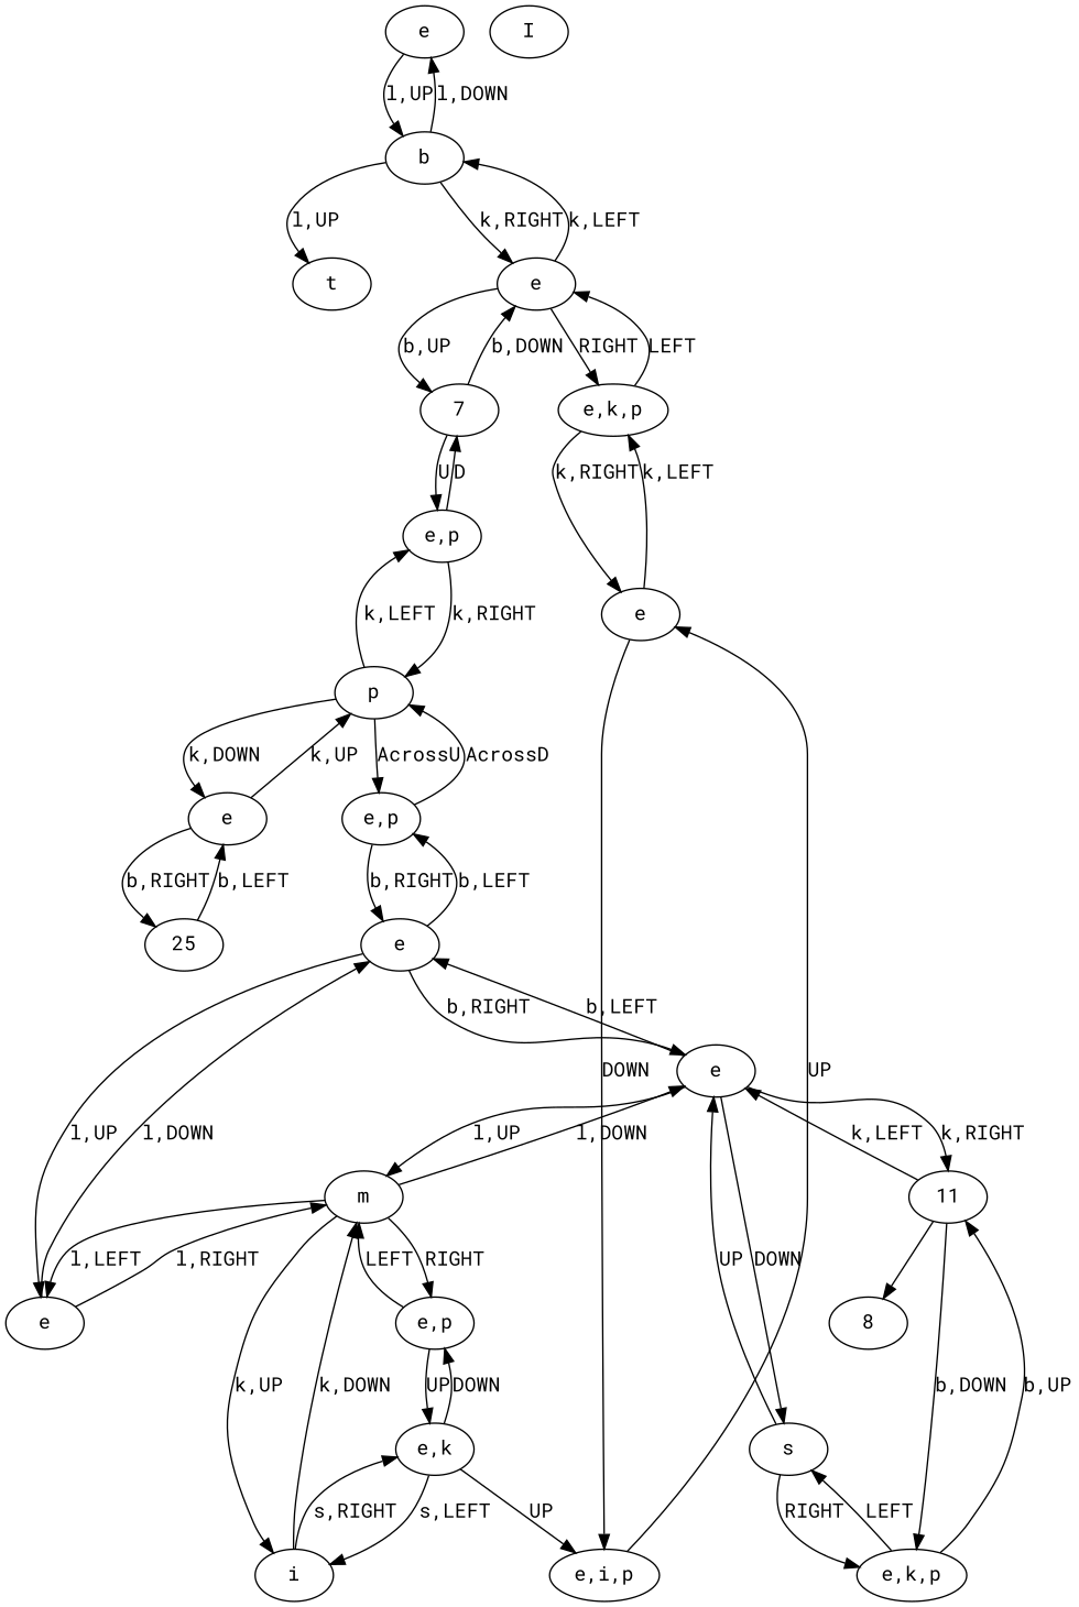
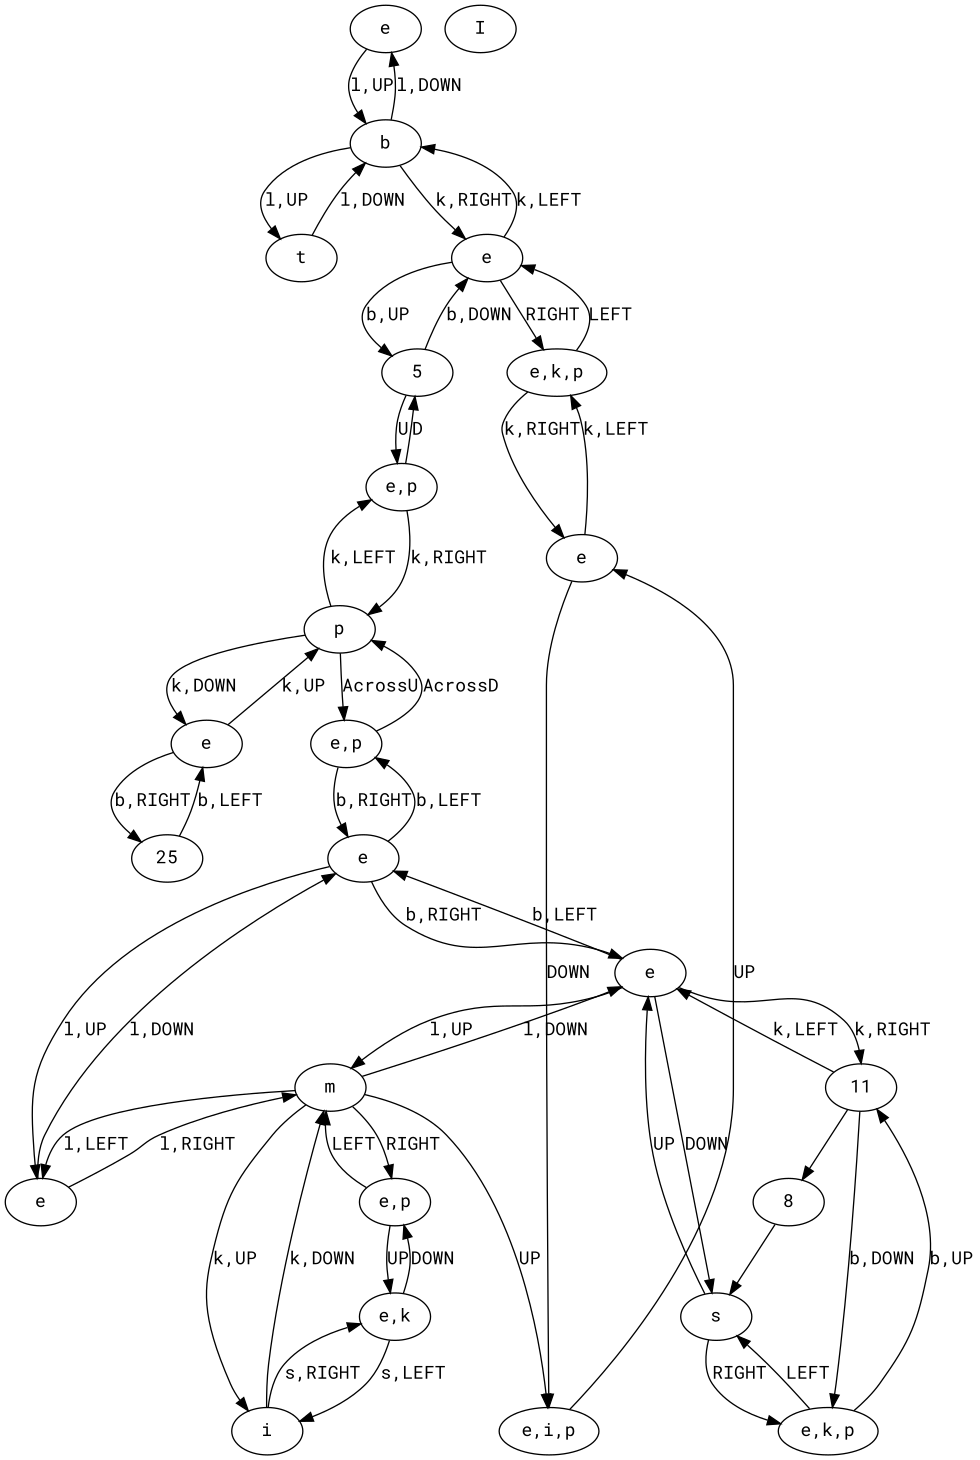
  digraph {
    fontname="Roboto Mono"
    node [fontname="Roboto Mono"]
    edge [fontname="Roboto Mono"]
    n1 [label=e]
    n2 [label=b]
    n3 [label=t]
    n4 [label=e]
    n5 [label="e,p"]
    n6 [label=m]
    n7 [label="e,k"]
    n8 [label=e]
    n9 [label=e]
    n10 [label=i]
    n11 [label="e,i,p"]
    n12 [label="e,p"]
    n13 [label=p]
-   5 [label=7]
+   5
    n15 [label="e,p"]
    n16 [label=e]
    n17 [label=e]
    n18 [label=25]
    n19 [label="e,k,p"]
    n20 [label=I]
    n21 [label=e]
    n22 [label=s]
    n23 [label="e,k,p"]
    8
    11
    n1 -> n2 [label="l,UP"]
    n2 -> n1 [label="l,DOWN"]
    n2 -> n3 [label="l,UP"]
    n2 -> n4 [label="k,RIGHT"]
+   n3 -> n2 [label="l,DOWN"]
    n4 -> n2 [label="k,LEFT"]
    n4 -> 5 [label="b,UP"]
    n4 -> n19 [label=RIGHT]
    n5 -> n6 [label=LEFT]
    n5 -> n7 [label=UP]
    n6 -> n5 [label=RIGHT]
    n6 -> n8 [label="l,DOWN"]
    n6 -> n9 [label="l,LEFT"]
    n6 -> n10 [label="k,UP"]
    n7 -> n5 [label=DOWN]
    n7 -> n10 [label="s,LEFT"]
-   n7 -> n11 [label=UP]
+   n6 -> n11 [label=UP]
    n8 -> n6 [label="l,UP"]
    n8 -> n17 [label="b,LEFT"]
    n8 -> n22 [label=DOWN]
    n8 -> 11 [label="k,RIGHT"]
    n9 -> n6 [label="l,RIGHT"]
    n9 -> n17 [label="l,DOWN"]
    n10 -> n6 [label="k,DOWN"]
    n10 -> n7 [label="s,RIGHT"]
    n11 -> n21 [label=UP]
    n12 -> n13 [label="k,RIGHT"]
    n12 -> 5 [label=D]
    n13 -> n12 [label="k,LEFT"]
    n13 -> n15 [label=AcrossU]
    n13 -> n16 [label="k,DOWN"]
    5 -> n4 [label="b,DOWN"]
    5 -> n12 [label=U]
    n15 -> n13 [label=AcrossD]
    n15 -> n17 [label="b,RIGHT"]
    n16 -> n13 [label="k,UP"]
    n16 -> n18 [label="b,RIGHT"]
    n17 -> n8 [label="b,RIGHT"]
    n17 -> n9 [label="l,UP"]
    n17 -> n15 [label="b,LEFT"]
    n18 -> n16 [label="b,LEFT"]
    n19 -> n4 [label=LEFT]
    n19 -> n21 [label="k,RIGHT"]
    n21 -> n11 [label=DOWN]
    n21 -> n19 [label="k,LEFT"]
    n22 -> n8 [label=UP]
    n22 -> n23 [label=RIGHT]
    n23 -> n22 [label=LEFT]
    n23 -> 11 [label="b,UP"]
+   8 -> n22
    11 -> n8 [label="k,LEFT"]
    11 -> n23 [label="b,DOWN"]
    11 -> 8
  }
